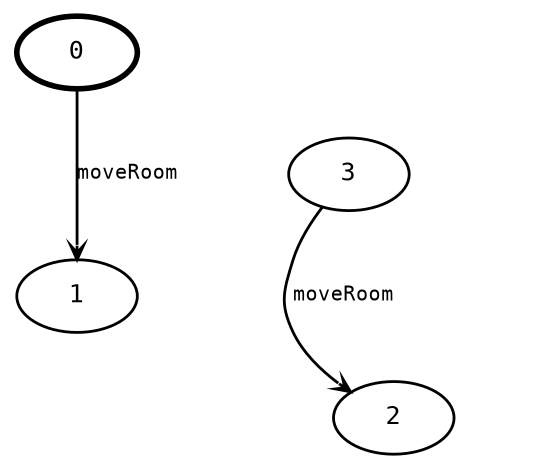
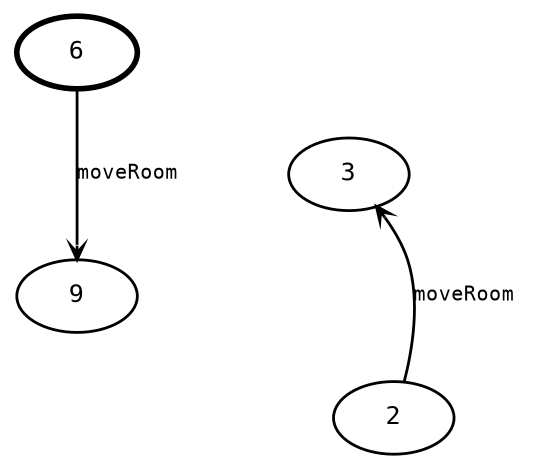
  digraph {
    node [fontname=monospace fontsize=9.0]
    edge [arrowhead=vee arrowsize=0.5 fontname=monospace fontsize=7.0]
-   n1 [height=.30 label=0 style=bold width=.60]
-   n2 [height=.30 label=1 width=.60]
+   n1 [height=.30 label=6 style=bold width=.60]
+   n2 [height=.30 label=9 width=.60]
    n3 [height=.30 label=3 width=.60]
    n4 [height=.30 label=2 width=.60]
    subgraph sub_1 {
      rank=source
      n1
    }
    n1 -> n2 [label=moveRoom]
-   n3 -> n4 [label=moveRoom]
+   n4 -> n3 [label=moveRoom]
  }
